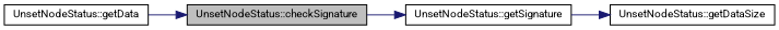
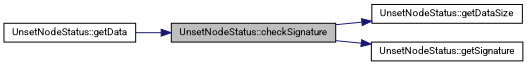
  digraph {
    fontname=Roboto
    rankdir=LR
    node [color=black fillcolor=white fontname=Roboto fontsize=10 shape=record style=filled]
    edge [color=midnightblue fontname=Roboto fontsize=10 labelfontname=Helvetica labelfontsize=10 style=solid]
    n1 [fillcolor=grey75 fontcolor=black height=0.2 label="UnsetNodeStatus::checkSignature" width=0.4]
    n2 [height=0.2 label="UnsetNodeStatus::getDataSize" width=0.4]
    n3 [height=0.2 label="UnsetNodeStatus::getSignature" width=0.4]
    n4 [height=0.2 label="UnsetNodeStatus::getData" width=0.4]
-   n3 -> n2
+   n1 -> n2
    n1 -> n3
    n4 -> n1
  }
